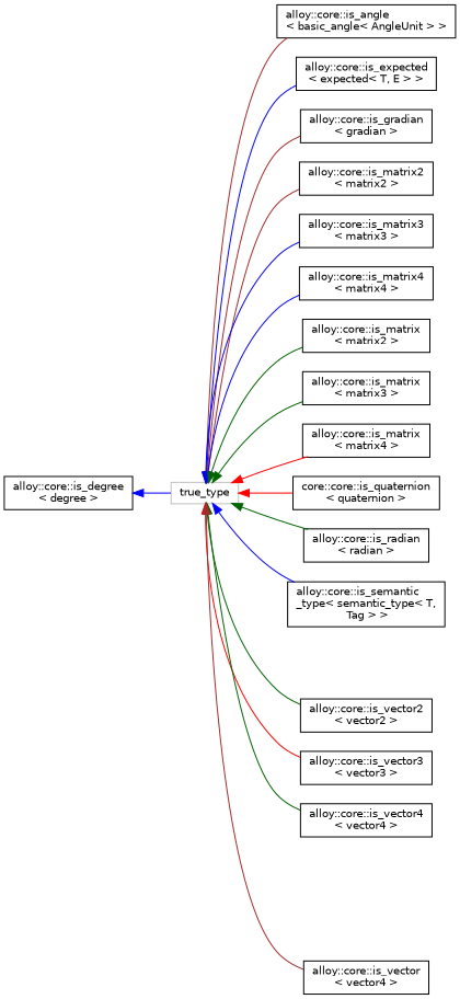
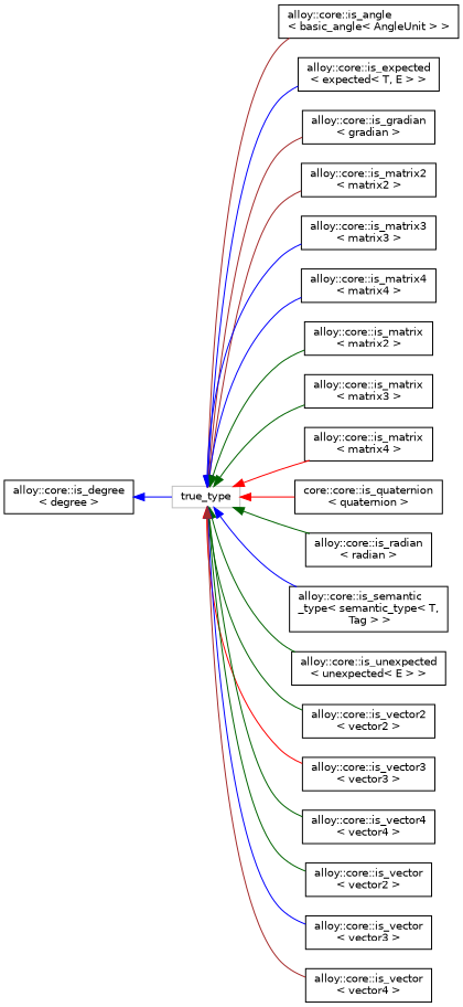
  digraph {
    rankdir=LR
    node [color=black fillcolor=white fontname=Helvetica fontsize=10 shape=record style=filled]
    edge [color=darkgreen dir=back fontname=Helvetica fontsize=10 labelfontname=Helvetica labelfontsize=10 style=solid]
    n1 [color=grey75 height=0.2 label=true_type width=0.4]
    n2 [height=0.2 label="alloy::core::is_angle\l\< basic_angle\< AngleUnit \> \>" width=0.4]
    n3 [height=0.2 label="alloy::core::is_expected\l\< expected\< T, E \> \>" width=0.4]
    n4 [height=0.2 label="alloy::core::is_gradian\l\< gradian \>" width=0.4]
    n5 [height=0.2 label="alloy::core::is_matrix2\l\< matrix2 \>" width=0.4]
    n6 [height=0.2 label="alloy::core::is_matrix3\l\< matrix3 \>" width=0.4]
    n7 [height=0.2 label="alloy::core::is_matrix4\l\< matrix4 \>" width=0.4]
    n8 [height=0.2 label="alloy::core::is_matrix\l\< matrix2 \>" width=0.4]
    n9 [height=0.2 label="alloy::core::is_matrix\l\< matrix3 \>" width=0.4]
    n10 [height=0.2 label="alloy::core::is_matrix\l\< matrix4 \>" width=0.4]
    n11 [height=0.2 label="core::core::is_quaternion\l\< quaternion \>" width=0.4]
    n12 [height=0.2 label="alloy::core::is_radian\l\< radian \>" width=0.4]
    n13 [height=0.2 label="alloy::core::is_semantic\l_type\< semantic_type\< T,\l Tag \> \>" width=0.4]
+   n14 [height=0.2 label="alloy::core::is_unexpected\l\< unexpected\< E \> \>" width=0.4]
    n15 [height=0.2 label="alloy::core::is_vector2\l\< vector2 \>" width=0.4]
    n16 [height=0.2 label="alloy::core::is_vector3\l\< vector3 \>" width=0.4]
    n17 [height=0.2 label="alloy::core::is_vector4\l\< vector4 \>" width=0.4]
+   n18 [height=0.2 label="alloy::core::is_vector\l\< vector2 \>" width=0.4]
+   n19 [height=0.2 label="alloy::core::is_vector\l\< vector3 \>" width=0.4]
    n20 [height=0.2 label="alloy::core::is_vector\l\< vector4 \>" width=0.4]
    n21 [height=0.2 label="alloy::core::is_degree\l\< degree \>" width=0.4]
    n1 -> n2 [color=brown]
    n1 -> n3 [color=blue]
    n1 -> n4 [color=brown]
    n1 -> n5 [color=brown]
    n1 -> n6 [color=blue]
    n1 -> n7 [color=blue]
    n1 -> n8
    n1 -> n9
    n1 -> n10 [color=red]
    n1 -> n11 [color=red]
    n1 -> n12
    n1 -> n13 [color=blue]
+   n1 -> n14
    n1 -> n15
    n1 -> n16 [color=red]
    n1 -> n17
+   n1 -> n18
+   n1 -> n19 [color=blue]
    n1 -> n20 [color=brown]
    n21 -> n1 [color=blue]
  }
